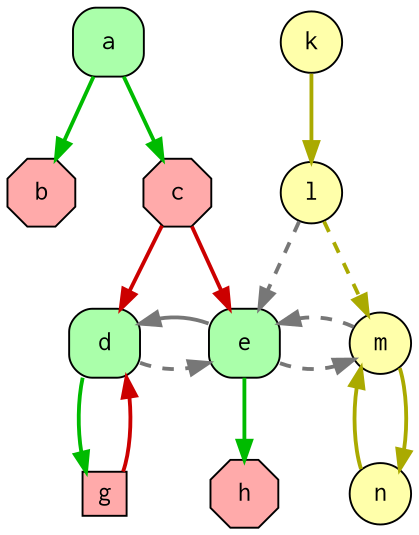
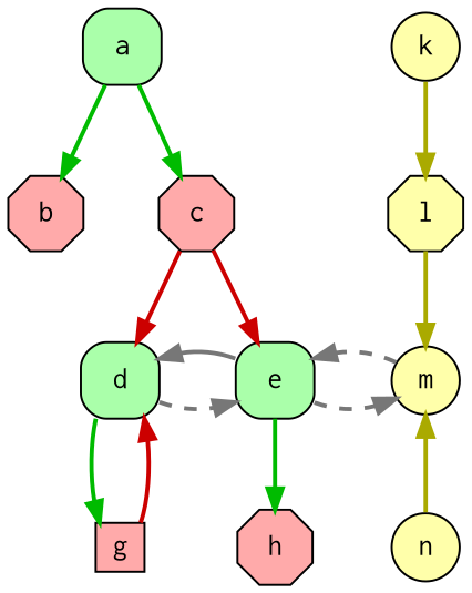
  digraph {
    nodesep=0.5
    rankdir=TB
    ranksep=0.6
    node [fillcolor="#FFAAAA" fontname=Courier fontsize=14 shape=box style=filled]
    edge [color="#777777" fontname=Helvetica fontsize=12 pensize=5 penwidth=2]
    n1 [fillcolor="#AAFFAA" height=0.5 label=a style="filled,rounded" width=0.51]
    n2 [height=0 label=b shape=octagon width=0]
    n3 [height=0 label=c shape=octagon width=0]
    n4 [fillcolor="#AAFFAA" height=0.5 label=d style="filled,rounded" width=0.51]
    n5 [fillcolor="#AAFFAA" height=0.5 label=e style="filled,rounded" width=0.51]
    n6 [height=0 label=g width=0]
    n7 [fillcolor="#FFFFAA" height=0.45 label=m shape=circle width=0.45]
    n8 [height=0 label=h shape=octagon width=0]
    n9 [fillcolor="#FFFFAA" height=0.45 label=n shape=circle width=0.45]
    n10 [fillcolor="#FFFFAA" height=0.45 label=k shape=circle width=0.45]
-   n11 [fillcolor="#FFFFAA" height=0.45 label=l shape=circle width=0.45]
+   n11 [fillcolor="#FFFFAA" height=0.45 label=l shape=octagon width=0.45]
    n1 -> n2 [color="#00BB00"]
    n1 -> n3 [color="#00BB00"]
    n3 -> n4 [color="#CC0000"]
    n3 -> n5 [color="#CC0000"]
    n4 -> n5 [constraint=false style=dashed]
    n4 -> n6 [color="#00BB00"]
    n5 -> n4 [constraint=false style=solid]
    n5 -> n7 [constraint=false style=dashed]
    n5 -> n8 [color="#00BB00"]
    n6 -> n4 [color="#CC0000"]
    n7 -> n5 [constraint=false style=dashed]
    n7 -> n9 [color="#AAAA00" dir=back]
-   n9 -> n7 [color="#AAAA00" dir=back]
    n10 -> n11 [color="#AAAA00"]
-   n11 -> n5 [constraint=true style=dashed]
-   n11 -> n7 [color="#AAAA00" style=dashed]
+   n11 -> n7 [color="#AAAA00"]
  }
